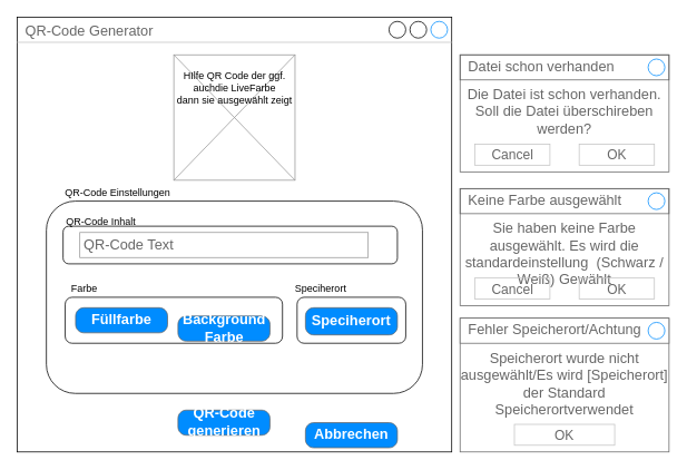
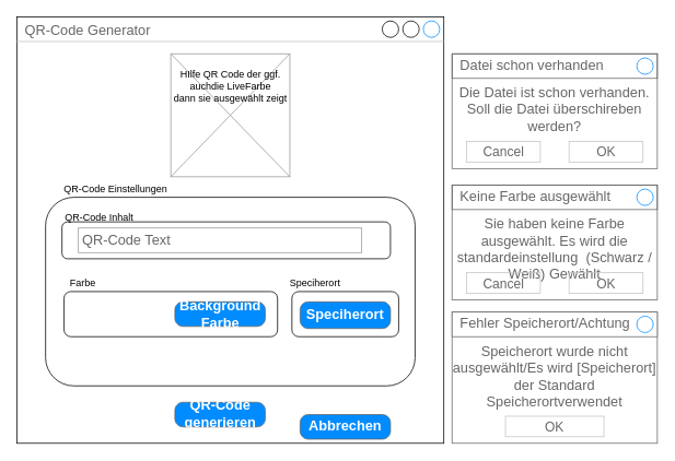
  <mxCell id="0" />
  <mxCell id="1" parent="0" />
  <mxCell id="2" value="Speicherort wurde nicht ausgewählt/Es wird [Speicherort] der Standard Speicherortverwendet" style="strokeWidth=1;shadow=0;dashed=0;align=center;html=1;shape=mxgraph.mockup.containers.rrect;rSize=0;strokeColor=#666666;fontColor=#666666;fontSize=17;verticalAlign=top;whiteSpace=wrap;fillColor=#ffffff;spacingTop=32;" vertex="1" parent="1"><mxGeometry x="550" y="380" width="250" height="160" as="geometry" /></mxCell>
  <mxCell id="3" value="Fehler Speicherort/Achtung" style="strokeWidth=1;shadow=0;dashed=0;align=center;html=1;shape=mxgraph.mockup.containers.rrect;rSize=0;fontSize=17;fontColor=#666666;strokeColor=#666666;align=left;spacingLeft=8;fillColor=#ffffff;resizeWidth=1;" vertex="1" parent="2"><mxGeometry width="250" height="30" relative="1" as="geometry" /></mxCell>
  <mxCell id="4" value="" style="shape=ellipse;strokeColor=#008cff;resizable=0;fillColor=none;html=1;" vertex="1" parent="3"><mxGeometry x="1" y="0.5" width="20" height="20" relative="1" as="geometry"><mxPoint x="-25" y="-10" as="offset" /></mxGeometry></mxCell>
  <mxCell id="5" value="OK" style="strokeWidth=1;shadow=0;dashed=0;align=center;html=1;shape=mxgraph.mockup.containers.rrect;rSize=0;fontSize=16;fontColor=#666666;strokeColor=#c4c4c4;resizable=0;whiteSpace=wrap;fillColor=#ffffff;" vertex="1" parent="2"><mxGeometry x="0.5" y="1" width="120" height="25" relative="1" as="geometry"><mxPoint x="-60" y="-33" as="offset" /></mxGeometry></mxCell>
  <mxCell id="6" value="Die Datei ist schon verhanden. Soll die Datei überschireben werden?" style="strokeWidth=1;shadow=0;dashed=0;align=center;html=1;shape=mxgraph.mockup.containers.rrect;rSize=0;strokeColor=#666666;fontColor=#666666;fontSize=17;verticalAlign=top;whiteSpace=wrap;fillColor=#ffffff;spacingTop=32;" vertex="1" parent="1"><mxGeometry x="550" y="65" width="250" height="140" as="geometry" /></mxCell>
  <mxCell id="7" value="Datei schon verhanden&lt;span style=&quot;white-space: pre;&quot;&gt;&#09;&lt;/span&gt;" style="strokeWidth=1;shadow=0;dashed=0;align=center;html=1;shape=mxgraph.mockup.containers.rrect;rSize=0;fontSize=17;fontColor=#666666;strokeColor=#666666;align=left;spacingLeft=8;fillColor=none;resizeWidth=1;" vertex="1" parent="6"><mxGeometry width="250" height="30" relative="1" as="geometry" /></mxCell>
  <mxCell id="8" value="" style="shape=ellipse;strokeColor=#008cff;resizable=0;fillColor=none;html=1;" vertex="1" parent="7"><mxGeometry x="1" y="0.5" width="20" height="20" relative="1" as="geometry"><mxPoint x="-25" y="-10" as="offset" /></mxGeometry></mxCell>
  <mxCell id="9" value="Cancel" style="strokeWidth=1;shadow=0;dashed=0;align=center;html=1;shape=mxgraph.mockup.containers.rrect;rSize=0;fontSize=16;fontColor=#666666;strokeColor=#c4c4c4;whiteSpace=wrap;fillColor=none;" vertex="1" parent="6"><mxGeometry x="0.25" y="1" width="90" height="25" relative="1" as="geometry"><mxPoint x="-45" y="-33" as="offset" /></mxGeometry></mxCell>
  <mxCell id="10" value="OK" style="strokeWidth=1;shadow=0;dashed=0;align=center;html=1;shape=mxgraph.mockup.containers.rrect;rSize=0;fontSize=16;fontColor=#666666;strokeColor=#c4c4c4;whiteSpace=wrap;fillColor=none;" vertex="1" parent="6"><mxGeometry x="0.75" y="1" width="90" height="25" relative="1" as="geometry"><mxPoint x="-45" y="-33" as="offset" /></mxGeometry></mxCell>
  <mxCell id="11" value="Sie haben keine Farbe ausgewählt. Es wird die standardeinstellung&amp;nbsp; (Schwarz / Weiß) Gewählt" style="strokeWidth=1;shadow=0;dashed=0;align=center;html=1;shape=mxgraph.mockup.containers.rrect;rSize=0;strokeColor=#666666;fontColor=#666666;fontSize=17;verticalAlign=top;whiteSpace=wrap;fillColor=#ffffff;spacingTop=32;" vertex="1" parent="1"><mxGeometry x="550" y="225" width="250" height="140" as="geometry" /></mxCell>
  <mxCell id="12" value="Keine Farbe ausgewählt" style="strokeWidth=1;shadow=0;dashed=0;align=center;html=1;shape=mxgraph.mockup.containers.rrect;rSize=0;fontSize=17;fontColor=#666666;strokeColor=#666666;align=left;spacingLeft=8;fillColor=none;resizeWidth=1;" vertex="1" parent="11"><mxGeometry width="250" height="30" relative="1" as="geometry" /></mxCell>
  <mxCell id="13" value="" style="shape=ellipse;strokeColor=#008cff;resizable=0;fillColor=none;html=1;" vertex="1" parent="12"><mxGeometry x="1" y="0.5" width="20" height="20" relative="1" as="geometry"><mxPoint x="-25" y="-10" as="offset" /></mxGeometry></mxCell>
  <mxCell id="14" value="Cancel" style="strokeWidth=1;shadow=0;dashed=0;align=center;html=1;shape=mxgraph.mockup.containers.rrect;rSize=0;fontSize=16;fontColor=#666666;strokeColor=#c4c4c4;whiteSpace=wrap;fillColor=none;" vertex="1" parent="11"><mxGeometry x="0.25" y="1" width="90" height="25" relative="1" as="geometry"><mxPoint x="-45" y="-33" as="offset" /></mxGeometry></mxCell>
  <mxCell id="15" value="OK" style="strokeWidth=1;shadow=0;dashed=0;align=center;html=1;shape=mxgraph.mockup.containers.rrect;rSize=0;fontSize=16;fontColor=#666666;strokeColor=#c4c4c4;whiteSpace=wrap;fillColor=none;" vertex="1" parent="11"><mxGeometry x="0.75" y="1" width="90" height="25" relative="1" as="geometry"><mxPoint x="-45" y="-33" as="offset" /></mxGeometry></mxCell>
  <mxCell id="16" value="QR-Code Generator" style="strokeWidth=1;shadow=0;dashed=0;align=center;html=1;shape=mxgraph.mockup.containers.window;align=left;verticalAlign=top;spacingLeft=8;strokeColor2=#008cff;strokeColor3=#c4c4c4;fontColor=#666666;mainText=;fontSize=17;labelBackgroundColor=none;" vertex="1" parent="1"><mxGeometry x="20" y="20" width="520" height="520" as="geometry" /></mxCell>
  <mxCell id="17" value="" style="rounded=1;whiteSpace=wrap;html=1;" vertex="1" parent="1"><mxGeometry x="55" y="240" width="450" height="230" as="geometry" /></mxCell>
  <mxCell id="18" value="QR-Code Einstellungen" style="text;html=1;align=center;verticalAlign=middle;resizable=0;points=[];autosize=1;strokeColor=none;fillColor=none;" vertex="1" parent="1"><mxGeometry x="65" y="215" width="150" height="30" as="geometry" /></mxCell>
  <mxCell id="19" value="" style="rounded=1;whiteSpace=wrap;html=1;" vertex="1" parent="1"><mxGeometry x="77.5" y="355" width="260" height="55" as="geometry" /></mxCell>
  <mxCell id="20" value="Speicherort" style="text;html=1;align=center;verticalAlign=middle;resizable=0;points=[];autosize=1;strokeColor=none;fillColor=none;" vertex="1" parent="1"><mxGeometry x="357.5" y="360" width="80" height="30" as="geometry" /></mxCell>
  <mxCell id="21" value="" style="rounded=1;whiteSpace=wrap;html=1;" vertex="1" parent="1"><mxGeometry x="355" y="355" width="130" height="55" as="geometry" /></mxCell>
  <mxCell id="22" value="" style="rounded=1;whiteSpace=wrap;html=1;" vertex="1" parent="1"><mxGeometry x="75" y="270" width="400" height="45" as="geometry" /></mxCell>
  <mxCell id="23" value="QR-Code Inhalt" style="text;html=1;align=center;verticalAlign=middle;resizable=0;points=[];autosize=1;strokeColor=none;fillColor=none;" vertex="1" parent="1"><mxGeometry x="65" y="250" width="110" height="30" as="geometry" /></mxCell>
  <mxCell id="24" value="Farbe" style="text;html=1;align=center;verticalAlign=middle;resizable=0;points=[];autosize=1;strokeColor=none;fillColor=none;" vertex="1" parent="1"><mxGeometry x="75" y="330" width="50" height="30" as="geometry" /></mxCell>
  <mxCell id="25" value="QR-Code Text" style="strokeWidth=1;shadow=0;dashed=0;align=center;html=1;shape=mxgraph.mockup.forms.pwField;strokeColor=#999999;mainText=;align=left;fontColor=#666666;fontSize=17;spacingLeft=3;" vertex="1" parent="1"><mxGeometry x="95" y="277.5" width="345" height="30" as="geometry" /></mxCell>
- <mxCell id="26" value="Füllfarbe" style="strokeWidth=1;shadow=0;dashed=0;align=center;html=1;shape=mxgraph.mockup.buttons.button;strokeColor=#666666;fontColor=#ffffff;mainText=;buttonStyle=round;fontSize=17;fontStyle=1;fillColor=#008cff;whiteSpace=wrap;" vertex="1" parent="1"><mxGeometry x="90" y="367.5" width="110" height="30" as="geometry" /></mxCell>
- <mxCell id="27" value="Background&lt;br&gt;Farbe" style="strokeWidth=1;shadow=0;dashed=0;align=center;html=1;shape=mxgraph.mockup.buttons.button;strokeColor=#666666;fontColor=#ffffff;mainText=;buttonStyle=round;fontSize=17;fontStyle=1;fillColor=#008cff;whiteSpace=wrap;" vertex="1" parent="1"><mxGeometry x="212.5" y="377.5" width="110" height="30" as="geometry" /></mxCell>
+ <mxCell id="27" value="Background&lt;br&gt;Farbe" style="strokeWidth=1;shadow=0;dashed=0;align=center;html=1;shape=mxgraph.mockup.buttons.button;strokeColor=#666666;fontColor=#ffffff;mainText=;buttonStyle=round;fontSize=17;fontStyle=1;fillColor=#008cff;whiteSpace=wrap;" vertex="1" parent="1"><mxGeometry x="212.5" y="367.5" width="110" height="30" as="geometry" /></mxCell>
  <mxCell id="28" value="Speciherort" style="strokeWidth=1;shadow=0;dashed=0;align=center;html=1;shape=mxgraph.mockup.buttons.button;strokeColor=#666666;fontColor=#ffffff;mainText=;buttonStyle=round;fontSize=17;fontStyle=1;fillColor=#008cff;whiteSpace=wrap;" vertex="1" parent="1"><mxGeometry x="365" y="367.5" width="110" height="32.5" as="geometry" /></mxCell>
  <mxCell id="29" value="QR-Code generieren" style="strokeWidth=1;shadow=0;dashed=0;align=center;html=1;shape=mxgraph.mockup.buttons.button;strokeColor=#666666;fontColor=#ffffff;mainText=;buttonStyle=round;fontSize=17;fontStyle=1;fillColor=#008cff;whiteSpace=wrap;" vertex="1" parent="1"><mxGeometry x="212.5" y="490" width="110" height="30" as="geometry" /></mxCell>
  <mxCell id="30" value="Abbrechen" style="strokeWidth=1;shadow=0;dashed=0;align=center;html=1;shape=mxgraph.mockup.buttons.button;strokeColor=#666666;fontColor=#ffffff;mainText=;buttonStyle=round;fontSize=17;fontStyle=1;fillColor=#008cff;whiteSpace=wrap;" vertex="1" parent="1"><mxGeometry x="365" y="505" width="110" height="30" as="geometry" /></mxCell>
  <mxCell id="31" value="" style="verticalLabelPosition=bottom;shadow=0;dashed=0;align=center;html=1;verticalAlign=top;strokeWidth=1;shape=mxgraph.mockup.graphics.simpleIcon;strokeColor=#999999;" vertex="1" parent="1"><mxGeometry x="207.5" y="65" width="145" height="150" as="geometry" /></mxCell>
  <mxCell id="32" value="HIlfe QR Code der ggf.&lt;br&gt;auchdie LiveFarbe&lt;br&gt;dann sie ausgewählt zeigt" style="text;html=1;align=center;verticalAlign=middle;resizable=0;points=[];autosize=1;strokeColor=none;fillColor=none;" vertex="1" parent="1"><mxGeometry x="200" y="75" width="160" height="60" as="geometry" /></mxCell>
  <mxCell id="33" value="Speciherort" style="text;html=1;align=center;verticalAlign=middle;resizable=0;points=[];autosize=1;strokeColor=none;fillColor=none;" vertex="1" parent="1"><mxGeometry x="342.5" y="330" width="80" height="30" as="geometry" /></mxCell>
